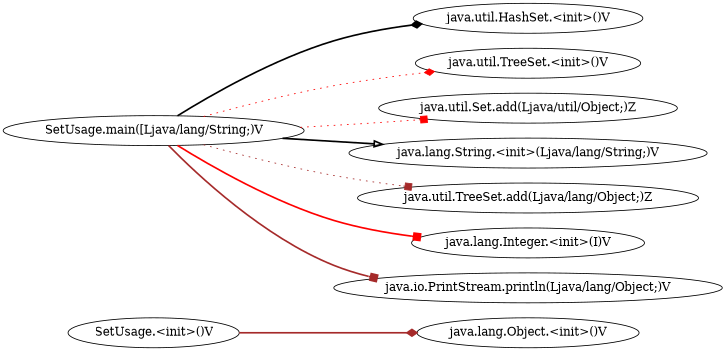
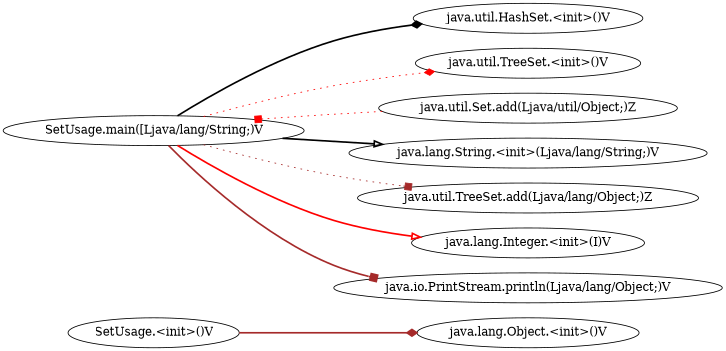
  digraph {
    rankdir=LR
    edge [arrowhead=diamond color=brown style=bold]
    n1 [label="SetUsage.<init>()V"]
    n2 [label="java.lang.Object.<init>()V"]
    n3 [label="SetUsage.main([Ljava/lang/String;)V"]
    n4 [label="java.util.HashSet.<init>()V"]
    n5 [label="java.util.TreeSet.<init>()V"]
    n6 [label="java.util.Set.add(Ljava/util/Object;)Z"]
    n7 [label="java.lang.String.<init>(Ljava/lang/String;)V"]
    n8 [label="java.util.TreeSet.add(Ljava/lang/Object;)Z"]
    n9 [label="java.lang.Integer.<init>(I)V"]
    n10 [label="java.io.PrintStream.println(Ljava/lang/Object;)V"]
    n1 -> n2
    n3 -> n4 [color=black]
    n3 -> n5 [color=red style=dotted]
-   n3 -> n6 [arrowhead=box color=red style=dotted]
+   n6 -> n3 [arrowhead=box color=red style=dotted]
    n3 -> n7 [arrowhead=onormal color=black]
    n3 -> n8 [arrowhead=box style=dotted]
-   n3 -> n9 [arrowhead=box color=red]
+   n3 -> n9 [arrowhead=onormal color=red]
    n3 -> n10 [arrowhead=box]
  }
